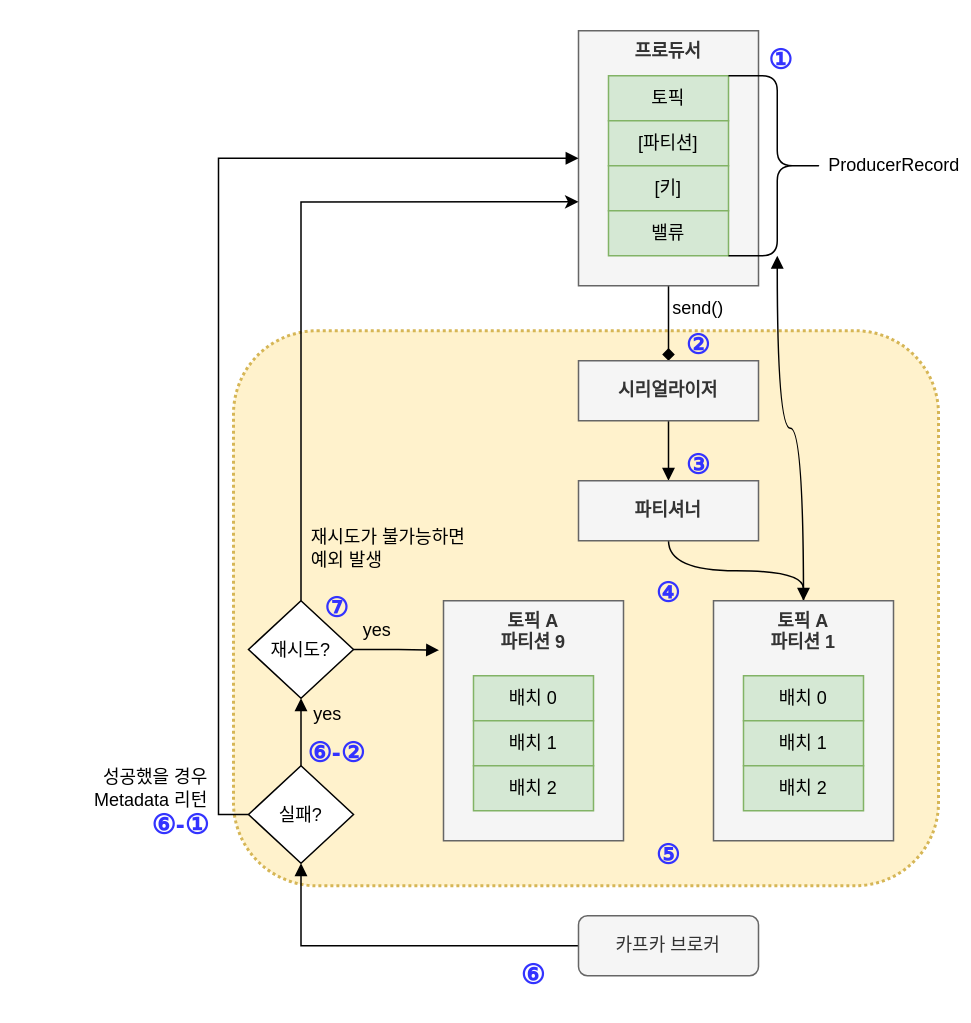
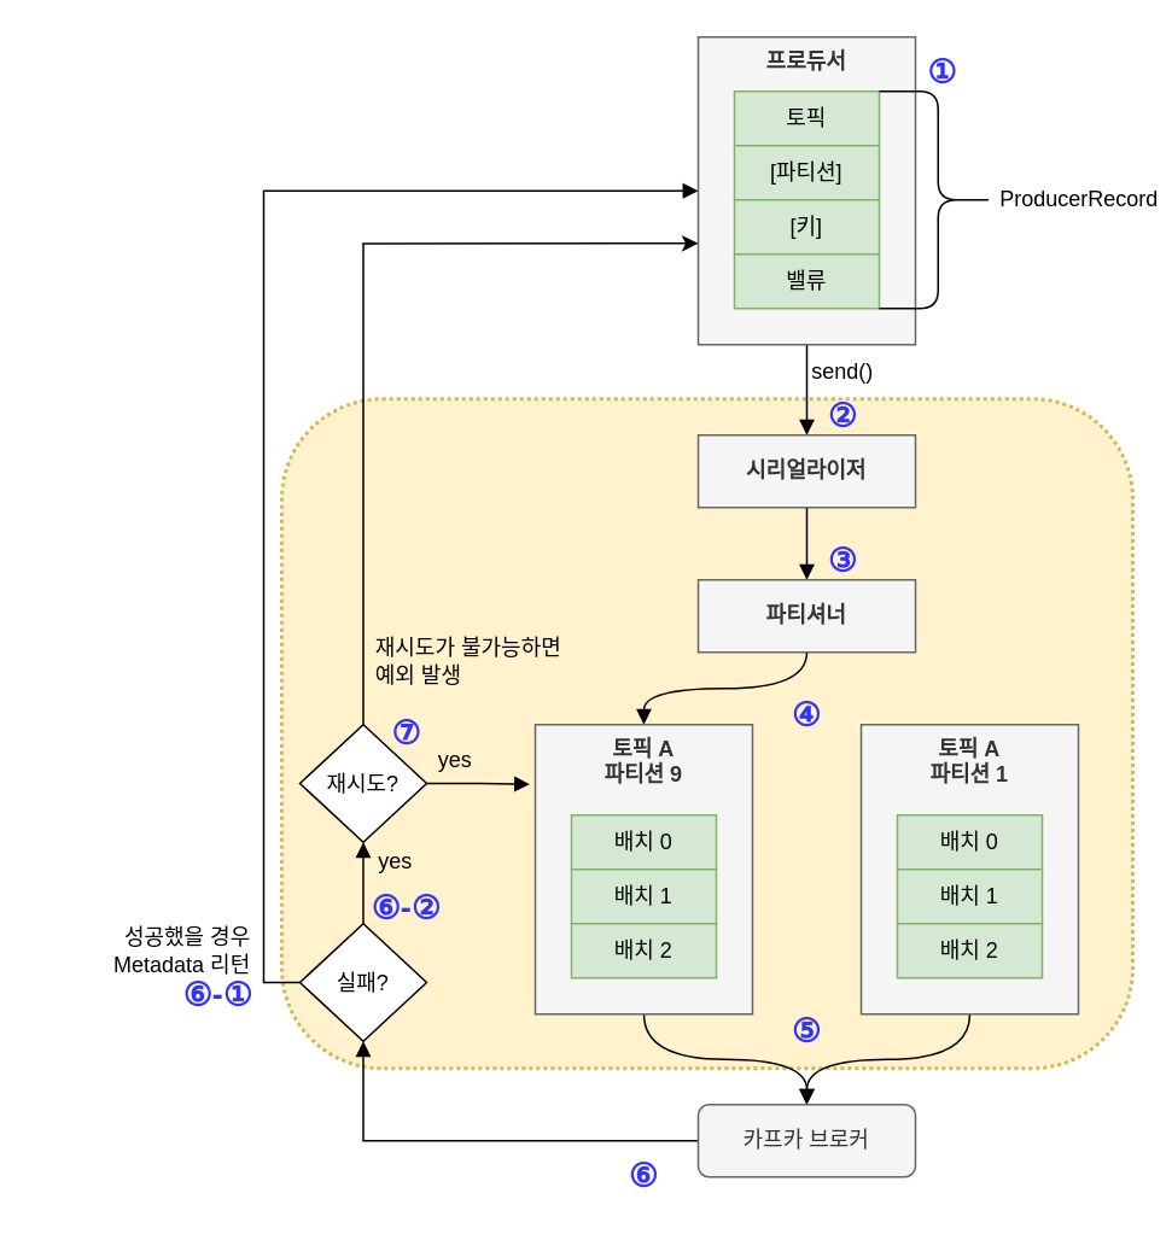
  <mxCell id="0" />
  <mxCell id="1" parent="0" />
  <mxCell id="2" value="" style="rounded=1;whiteSpace=wrap;html=1;dashed=1;dashPattern=1 1;strokeWidth=2;fillColor=#fff2cc;strokeColor=#d6b656;" vertex="1" parent="1"><mxGeometry x="155" y="220" width="470" height="370" as="geometry" /></mxCell>
- <mxCell id="3" style="edgeStyle=orthogonalEdgeStyle;rounded=0;orthogonalLoop=1;jettySize=auto;html=1;entryX=0.5;entryY=0;entryDx=0;entryDy=0;endArrow=diamond;endFill=1;" edge="1" parent="1" source="4" target="10"><mxGeometry relative="1" as="geometry" /></mxCell>
+ <mxCell id="3" style="edgeStyle=orthogonalEdgeStyle;rounded=0;orthogonalLoop=1;jettySize=auto;html=1;entryX=0.5;entryY=0;entryDx=0;entryDy=0;endArrow=block;endFill=1;" edge="1" parent="1" source="4" target="10"><mxGeometry relative="1" as="geometry" /></mxCell>
  <mxCell id="4" value="프로듀서" style="rounded=0;whiteSpace=wrap;html=1;verticalAlign=top;fontStyle=1;fillColor=#f5f5f5;fontColor=#333333;strokeColor=#666666;" vertex="1" parent="1"><mxGeometry x="385" y="20" width="120" height="170" as="geometry" /></mxCell>
  <mxCell id="5" value="토픽" style="rounded=0;whiteSpace=wrap;html=1;fillColor=#d5e8d4;strokeColor=#82b366;" vertex="1" parent="1"><mxGeometry x="405" y="50" width="80" height="30" as="geometry" /></mxCell>
  <mxCell id="6" value="[파티션]" style="rounded=0;whiteSpace=wrap;html=1;fillColor=#d5e8d4;strokeColor=#82b366;" vertex="1" parent="1"><mxGeometry x="405" y="80" width="80" height="30" as="geometry" /></mxCell>
  <mxCell id="7" value="[키]" style="rounded=0;whiteSpace=wrap;html=1;fillColor=#d5e8d4;strokeColor=#82b366;" vertex="1" parent="1"><mxGeometry x="405" y="110" width="80" height="30" as="geometry" /></mxCell>
  <mxCell id="8" value="밸류" style="rounded=0;whiteSpace=wrap;html=1;fillColor=#d5e8d4;strokeColor=#82b366;" vertex="1" parent="1"><mxGeometry x="405" y="140" width="80" height="30" as="geometry" /></mxCell>
  <mxCell id="9" style="edgeStyle=orthogonalEdgeStyle;rounded=0;orthogonalLoop=1;jettySize=auto;html=1;entryX=0.5;entryY=0;entryDx=0;entryDy=0;endArrow=block;endFill=1;" edge="1" parent="1" source="10" target="12"><mxGeometry relative="1" as="geometry" /></mxCell>
  <mxCell id="10" value="시리얼라이저" style="rounded=0;whiteSpace=wrap;html=1;fontStyle=1;fillColor=#f5f5f5;fontColor=#333333;strokeColor=#666666;" vertex="1" parent="1"><mxGeometry x="385" y="240" width="120" height="40" as="geometry" /></mxCell>
- <mxCell id="11" style="edgeStyle=orthogonalEdgeStyle;rounded=0;orthogonalLoop=1;jettySize=auto;html=1;endArrow=block;endFill=1;curved=1;" edge="1" parent="1" source="12" target="19"><mxGeometry relative="1" as="geometry" /></mxCell>
+ <mxCell id="11" style="edgeStyle=orthogonalEdgeStyle;rounded=0;orthogonalLoop=1;jettySize=auto;html=1;entryX=0.5;entryY=0;entryDx=0;entryDy=0;endArrow=block;endFill=1;curved=1;" edge="1" parent="1" source="12" target="14"><mxGeometry relative="1" as="geometry" /></mxCell>
  <mxCell id="12" value="파티셔너" style="rounded=0;whiteSpace=wrap;html=1;fontStyle=1;fillColor=#f5f5f5;fontColor=#333333;strokeColor=#666666;" vertex="1" parent="1"><mxGeometry x="385" y="320" width="120" height="40" as="geometry" /></mxCell>
+ <mxCell id="13" style="edgeStyle=orthogonalEdgeStyle;rounded=0;orthogonalLoop=1;jettySize=auto;html=1;entryX=0.5;entryY=0;entryDx=0;entryDy=0;endArrow=block;endFill=1;curved=1;" edge="1" parent="1" source="14" target="24"><mxGeometry relative="1" as="geometry" /></mxCell>
  <mxCell id="14" value="토픽 A&lt;br&gt;파티션 9" style="rounded=0;whiteSpace=wrap;html=1;verticalAlign=top;fontStyle=1;fillColor=#f5f5f5;fontColor=#333333;strokeColor=#666666;" vertex="1" parent="1"><mxGeometry x="295" y="400" width="120" height="160" as="geometry" /></mxCell>
  <mxCell id="15" value="배치 0" style="rounded=0;whiteSpace=wrap;html=1;fontStyle=0;fillColor=#d5e8d4;strokeColor=#82b366;" vertex="1" parent="1"><mxGeometry x="315" y="450" width="80" height="30" as="geometry" /></mxCell>
  <mxCell id="16" value="배치 1" style="rounded=0;whiteSpace=wrap;html=1;fontStyle=0;fillColor=#d5e8d4;strokeColor=#82b366;" vertex="1" parent="1"><mxGeometry x="315" y="480" width="80" height="30" as="geometry" /></mxCell>
  <mxCell id="17" value="배치 2" style="rounded=0;whiteSpace=wrap;html=1;fontStyle=0;fillColor=#d5e8d4;strokeColor=#82b366;" vertex="1" parent="1"><mxGeometry x="315" y="510" width="80" height="30" as="geometry" /></mxCell>
- <mxCell id="18" style="edgeStyle=orthogonalEdgeStyle;rounded=0;orthogonalLoop=1;jettySize=auto;html=1;endArrow=block;endFill=1;curved=1;" edge="1" parent="1" source="19" target="45"><mxGeometry relative="1" as="geometry" /></mxCell>
+ <mxCell id="18" style="edgeStyle=orthogonalEdgeStyle;rounded=0;orthogonalLoop=1;jettySize=auto;html=1;entryX=0.5;entryY=0;entryDx=0;entryDy=0;endArrow=block;endFill=1;curved=1;" edge="1" parent="1" source="19" target="24"><mxGeometry relative="1" as="geometry" /></mxCell>
  <mxCell id="19" value="토픽 A&lt;br&gt;파티션 1" style="rounded=0;whiteSpace=wrap;html=1;verticalAlign=top;fontStyle=1;fillColor=#f5f5f5;fontColor=#333333;strokeColor=#666666;" vertex="1" parent="1"><mxGeometry x="475" y="400" width="120" height="160" as="geometry" /></mxCell>
  <mxCell id="20" value="배치 0" style="rounded=0;whiteSpace=wrap;html=1;fillColor=#d5e8d4;strokeColor=#82b366;" vertex="1" parent="1"><mxGeometry x="495" y="450" width="80" height="30" as="geometry" /></mxCell>
  <mxCell id="21" value="배치 1" style="rounded=0;whiteSpace=wrap;html=1;fillColor=#d5e8d4;strokeColor=#82b366;" vertex="1" parent="1"><mxGeometry x="495" y="480" width="80" height="30" as="geometry" /></mxCell>
  <mxCell id="22" value="배치 2" style="rounded=0;whiteSpace=wrap;html=1;fillColor=#d5e8d4;strokeColor=#82b366;" vertex="1" parent="1"><mxGeometry x="495" y="510" width="80" height="30" as="geometry" /></mxCell>
  <mxCell id="23" style="edgeStyle=orthogonalEdgeStyle;rounded=0;orthogonalLoop=1;jettySize=auto;html=1;entryX=0.5;entryY=1;entryDx=0;entryDy=0;endArrow=block;endFill=1;" edge="1" parent="1" source="24" target="28"><mxGeometry relative="1" as="geometry" /></mxCell>
  <mxCell id="24" value="카프카 브로커" style="rounded=1;whiteSpace=wrap;html=1;fillColor=#f5f5f5;fontColor=#333333;strokeColor=#666666;" vertex="1" parent="1"><mxGeometry x="385" y="610" width="120" height="40" as="geometry" /></mxCell>
  <mxCell id="25" value="재시도?" style="rhombus;whiteSpace=wrap;html=1;" vertex="1" parent="1"><mxGeometry x="165" y="400" width="70" height="65" as="geometry" /></mxCell>
  <mxCell id="26" style="edgeStyle=orthogonalEdgeStyle;rounded=0;orthogonalLoop=1;jettySize=auto;html=1;entryX=0.5;entryY=1;entryDx=0;entryDy=0;endArrow=block;endFill=1;" edge="1" parent="1" source="28" target="25"><mxGeometry relative="1" as="geometry" /></mxCell>
  <mxCell id="27" style="edgeStyle=orthogonalEdgeStyle;rounded=0;orthogonalLoop=1;jettySize=auto;html=1;entryX=0;entryY=0.5;entryDx=0;entryDy=0;endArrow=block;endFill=1;" edge="1" parent="1" source="28" target="4"><mxGeometry relative="1" as="geometry"><Array as="points"><mxPoint x="145" y="543" /><mxPoint x="145" y="105" /></Array></mxGeometry></mxCell>
  <mxCell id="28" value="실패?" style="rhombus;whiteSpace=wrap;html=1;" vertex="1" parent="1"><mxGeometry x="165" y="510" width="70" height="65" as="geometry" /></mxCell>
  <mxCell id="29" value="send()" style="text;html=1;strokeColor=none;fillColor=none;align=center;verticalAlign=middle;whiteSpace=wrap;rounded=0;" vertex="1" parent="1"><mxGeometry x="435" y="190" width="60" height="30" as="geometry" /></mxCell>
  <mxCell id="30" value="yes" style="text;html=1;strokeColor=none;fillColor=none;align=center;verticalAlign=middle;whiteSpace=wrap;rounded=0;" vertex="1" parent="1"><mxGeometry x="188" y="461" width="60" height="30" as="geometry" /></mxCell>
  <mxCell id="31" style="edgeStyle=orthogonalEdgeStyle;rounded=0;orthogonalLoop=1;jettySize=auto;html=1;entryX=-0.025;entryY=0.206;entryDx=0;entryDy=0;entryPerimeter=0;endArrow=block;endFill=1;" edge="1" parent="1" source="25" target="14"><mxGeometry relative="1" as="geometry" /></mxCell>
  <mxCell id="32" value="yes" style="text;html=1;strokeColor=none;fillColor=none;align=center;verticalAlign=middle;whiteSpace=wrap;rounded=0;" vertex="1" parent="1"><mxGeometry x="221" y="405" width="60" height="30" as="geometry" /></mxCell>
  <mxCell id="33" value="성공했을 경우 Metadata 리턴" style="text;html=1;strokeColor=none;fillColor=none;align=right;verticalAlign=middle;whiteSpace=wrap;rounded=0;" vertex="1" parent="1"><mxGeometry x="20" y="510" width="120" height="30" as="geometry" /></mxCell>
  <mxCell id="34" style="edgeStyle=orthogonalEdgeStyle;rounded=0;orthogonalLoop=1;jettySize=auto;html=1;entryX=0;entryY=0.671;entryDx=0;entryDy=0;entryPerimeter=0;" edge="1" parent="1" source="25" target="4"><mxGeometry relative="1" as="geometry"><Array as="points"><mxPoint x="200" y="134" /></Array></mxGeometry></mxCell>
  <mxCell id="35" value="재시도가 불가능하면&lt;br&gt;예외 발생" style="text;html=1;strokeColor=none;fillColor=none;align=left;verticalAlign=middle;whiteSpace=wrap;rounded=0;" vertex="1" parent="1"><mxGeometry x="205" y="350" width="120" height="30" as="geometry" /></mxCell>
  <mxCell id="36" value="①" style="text;html=1;strokeColor=none;fillColor=none;align=center;verticalAlign=middle;whiteSpace=wrap;rounded=0;fontStyle=1;fontSize=18;fontColor=#3333FF;" vertex="1" parent="1"><mxGeometry x="505" y="30" width="30" height="20" as="geometry" /></mxCell>
  <mxCell id="37" value="②" style="text;html=1;strokeColor=none;fillColor=none;align=center;verticalAlign=middle;whiteSpace=wrap;rounded=0;fontStyle=1;fontSize=18;fontColor=#3333FF;" vertex="1" parent="1"><mxGeometry x="450" y="220" width="30" height="20" as="geometry" /></mxCell>
  <mxCell id="38" value="⑥" style="text;html=1;strokeColor=none;fillColor=none;align=center;verticalAlign=middle;whiteSpace=wrap;rounded=0;fontStyle=1;fontSize=18;fontColor=#3333FF;" vertex="1" parent="1"><mxGeometry x="340" y="640" width="30" height="20" as="geometry" /></mxCell>
  <mxCell id="39" value="③" style="text;html=1;strokeColor=none;fillColor=none;align=center;verticalAlign=middle;whiteSpace=wrap;rounded=0;fontStyle=1;fontSize=18;fontColor=#3333FF;" vertex="1" parent="1"><mxGeometry x="450" y="300" width="30" height="20" as="geometry" /></mxCell>
  <mxCell id="40" value="⑤" style="text;html=1;strokeColor=none;fillColor=none;align=center;verticalAlign=middle;whiteSpace=wrap;rounded=0;fontStyle=1;fontSize=18;fontColor=#3333FF;" vertex="1" parent="1"><mxGeometry x="430" y="560" width="30" height="20" as="geometry" /></mxCell>
  <mxCell id="41" value="⑦" style="text;html=1;strokeColor=none;fillColor=none;align=center;verticalAlign=middle;whiteSpace=wrap;rounded=0;fontStyle=1;fontSize=18;fontColor=#3333FF;" vertex="1" parent="1"><mxGeometry x="209" y="395" width="30" height="20" as="geometry" /></mxCell>
  <mxCell id="42" value="④" style="text;html=1;strokeColor=none;fillColor=none;align=center;verticalAlign=middle;whiteSpace=wrap;rounded=0;fontStyle=1;fontSize=18;fontColor=#3333FF;" vertex="1" parent="1"><mxGeometry x="430" y="385" width="30" height="20" as="geometry" /></mxCell>
  <mxCell id="43" value="⑥-①" style="text;html=1;strokeColor=none;fillColor=none;align=center;verticalAlign=middle;whiteSpace=wrap;rounded=0;fontStyle=1;fontSize=18;fontColor=#3333FF;" vertex="1" parent="1"><mxGeometry x="85" y="540" width="70" height="20" as="geometry" /></mxCell>
  <mxCell id="44" value="⑥-②" style="text;html=1;strokeColor=none;fillColor=none;align=center;verticalAlign=middle;whiteSpace=wrap;rounded=0;fontStyle=1;fontSize=18;fontColor=#3333FF;" vertex="1" parent="1"><mxGeometry x="189" y="492" width="70" height="20" as="geometry" /></mxCell>
  <mxCell id="45" value="ProducerRecord" style="shape=curlyBracket;whiteSpace=wrap;html=1;rounded=1;flipH=1;labelPosition=right;verticalLabelPosition=middle;align=left;verticalAlign=middle;" vertex="1" parent="1"><mxGeometry x="485" y="50" width="65" height="120" as="geometry" /></mxCell>
